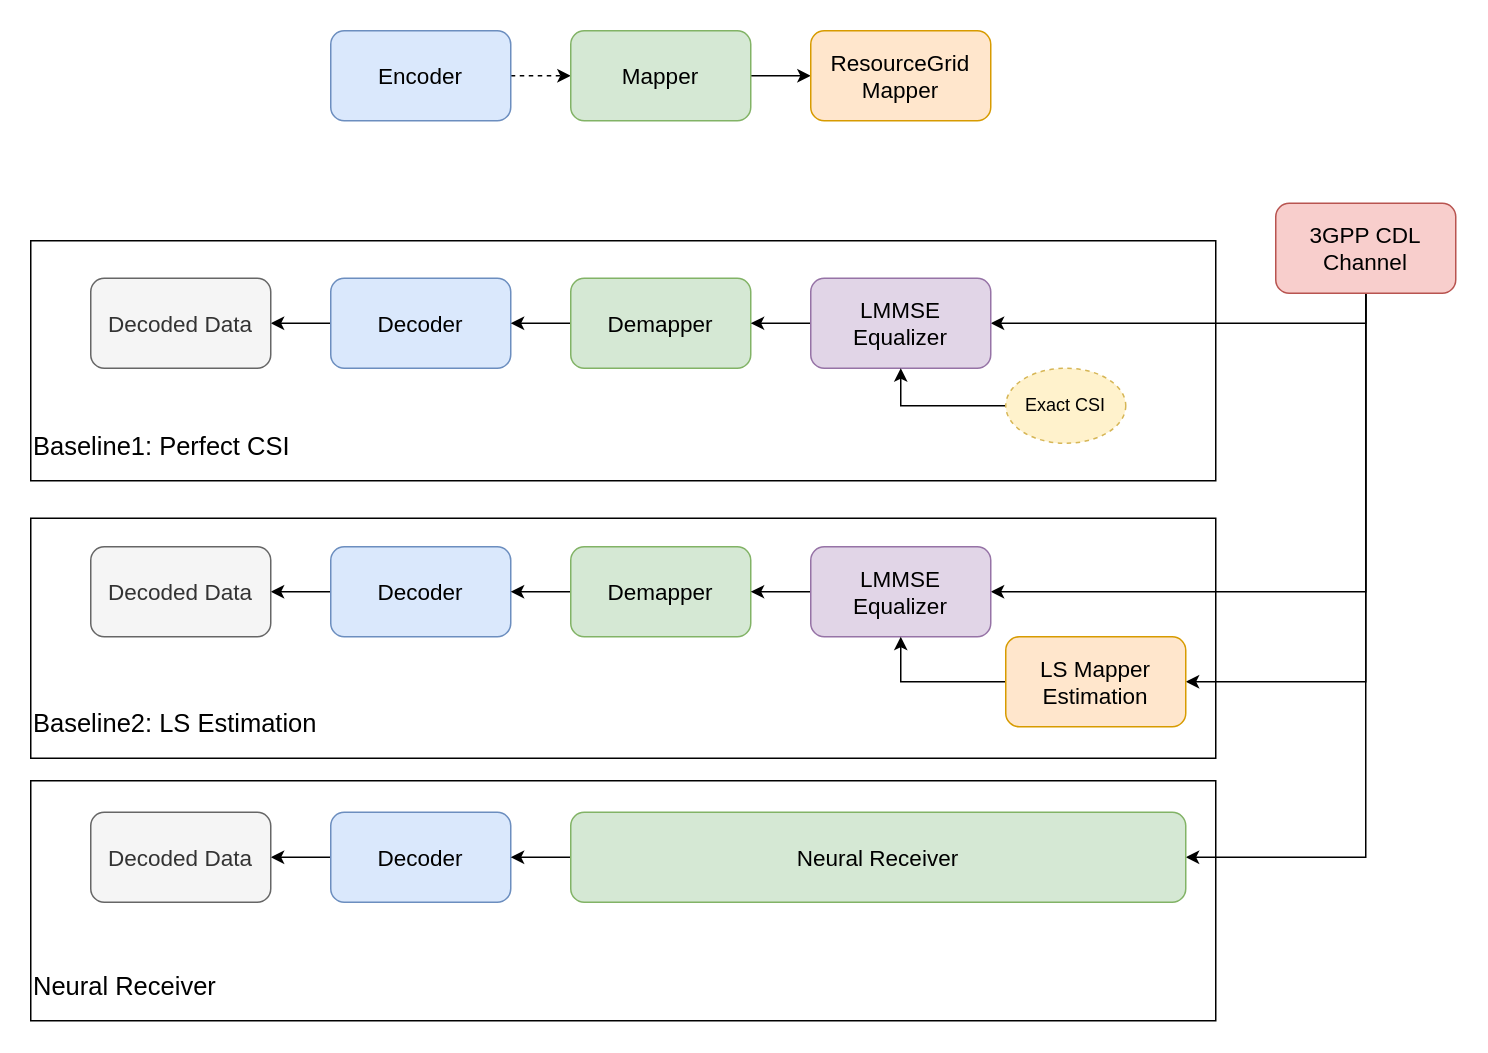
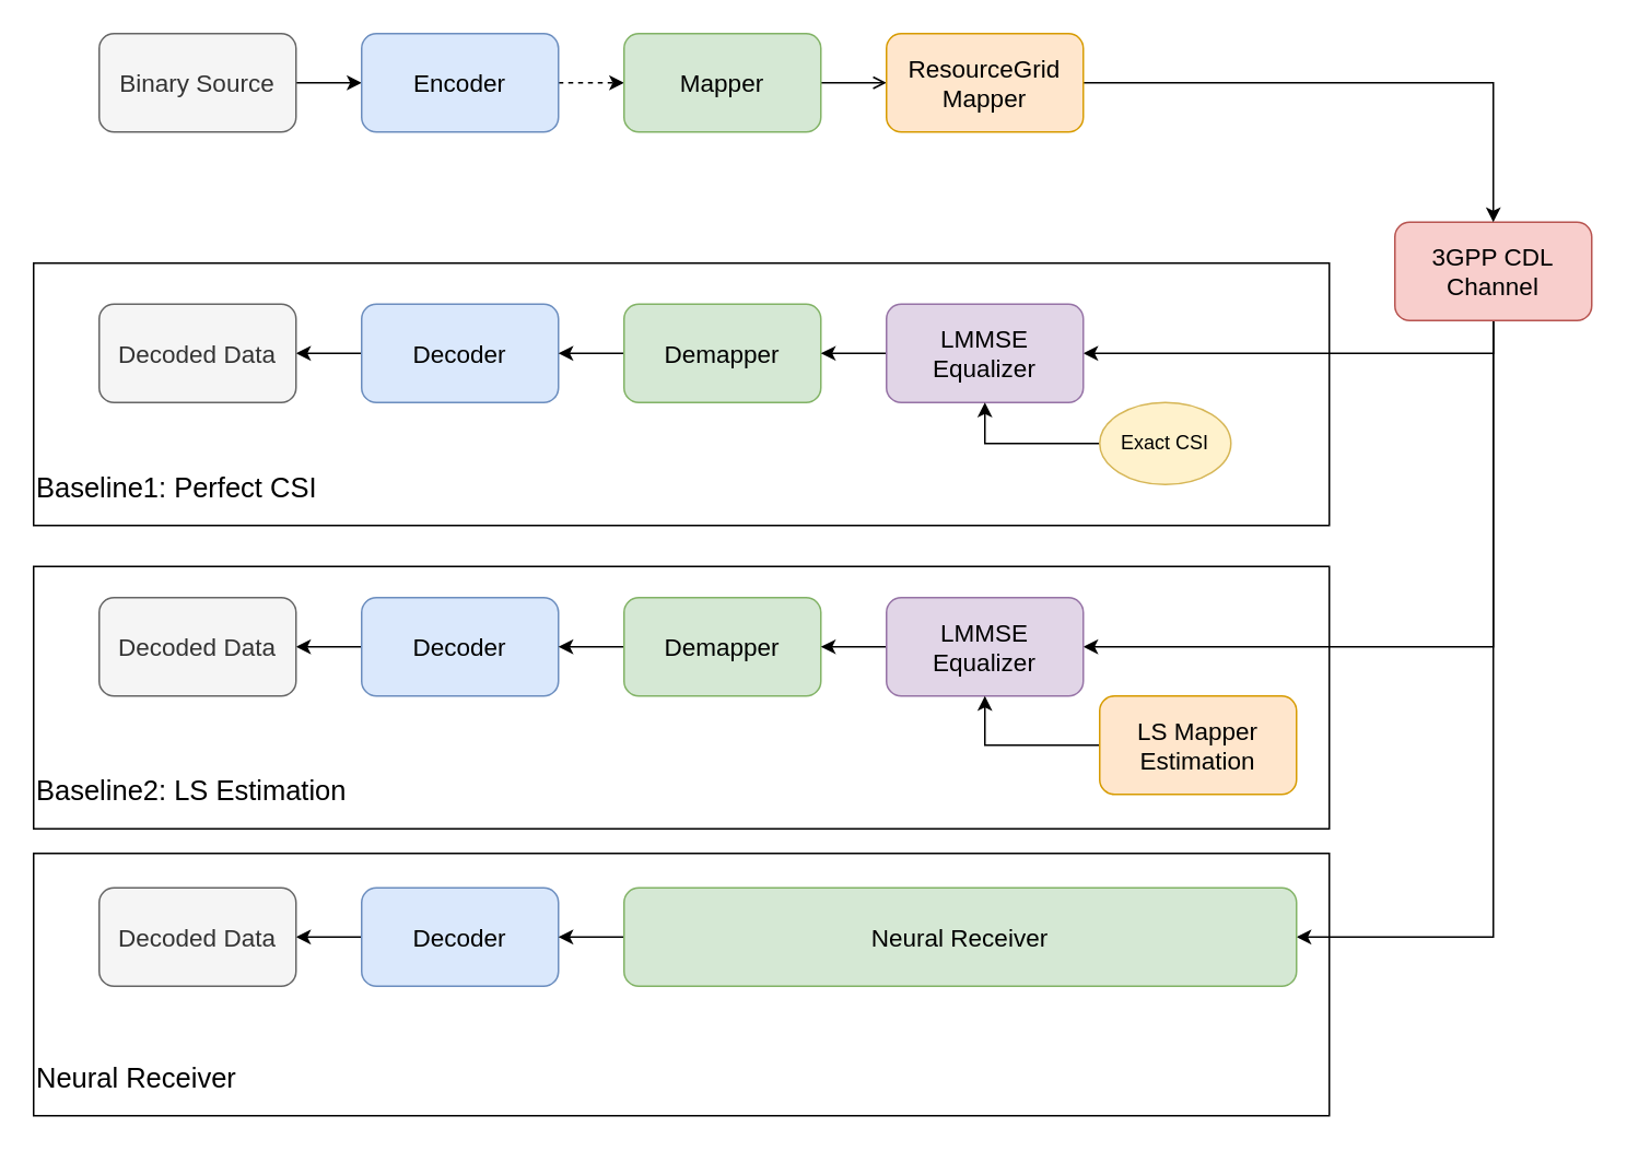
  <mxCell id="0" />
  <mxCell id="1" parent="0" />
  <mxCell id="2" value="&lt;div&gt;&lt;br&gt;&lt;/div&gt;&lt;div&gt;&lt;br&gt;&lt;/div&gt;&lt;div&gt;&lt;br&gt;&lt;/div&gt;&lt;div&gt;&lt;br&gt;&lt;/div&gt;&lt;div&gt;&lt;br&gt;&lt;/div&gt;&lt;div&gt;&lt;br&gt;&lt;/div&gt;&lt;div&gt;&lt;br&gt;&lt;/div&gt;&lt;div&gt;&lt;br&gt;&lt;/div&gt;&lt;div style=&quot;&quot;&gt;&lt;font style=&quot;font-size: 17px;&quot;&gt;Neural Receiver&lt;/font&gt;&lt;/div&gt;" style="rounded=0;whiteSpace=wrap;html=1;fillColor=none;align=left;" vertex="1" parent="1"><mxGeometry x="20" y="520" width="790" height="160" as="geometry" /></mxCell>
+ <mxCell id="3" value="" style="edgeStyle=orthogonalEdgeStyle;rounded=0;orthogonalLoop=1;jettySize=auto;html=1;fillColor=#d5e8d4;strokeColor=#000000;strokeWidth=1;fontSize=15;fontStyle=0" edge="1" parent="1" source="4" target="6"><mxGeometry relative="1" as="geometry" /></mxCell>
+ <mxCell id="4" value="Binary Source" style="rounded=1;whiteSpace=wrap;html=1;fillColor=#f5f5f5;strokeColor=#666666;strokeWidth=1;fontSize=15;fontStyle=0;fontColor=#333333;" vertex="1" parent="1"><mxGeometry x="60" y="20" width="120" height="60" as="geometry" /></mxCell>
  <mxCell id="5" value="" style="edgeStyle=orthogonalEdgeStyle;rounded=0;orthogonalLoop=1;jettySize=auto;html=1;fillColor=#d5e8d4;strokeColor=#000000;strokeWidth=1;fontSize=15;fontStyle=0;dashed=1;" edge="1" parent="1" source="6" target="8"><mxGeometry relative="1" as="geometry" /></mxCell>
  <mxCell id="6" value="Encoder" style="rounded=1;whiteSpace=wrap;html=1;fillColor=#dae8fc;strokeColor=#6c8ebf;strokeWidth=1;fontSize=15;fontStyle=0" vertex="1" parent="1"><mxGeometry x="220" y="20" width="120" height="60" as="geometry" /></mxCell>
- <mxCell id="7" style="edgeStyle=orthogonalEdgeStyle;rounded=0;orthogonalLoop=1;jettySize=auto;html=1;exitX=1;exitY=0.5;exitDx=0;exitDy=0;entryX=0;entryY=0.5;entryDx=0;entryDy=0;" edge="1" parent="1" source="8" target="15"><mxGeometry relative="1" as="geometry" /></mxCell>
+ <mxCell id="7" style="edgeStyle=orthogonalEdgeStyle;rounded=0;orthogonalLoop=1;jettySize=auto;html=1;exitX=1;exitY=0.5;exitDx=0;exitDy=0;entryX=0;entryY=0.5;entryDx=0;entryDy=0;endArrow=open;" edge="1" parent="1" source="8" target="15"><mxGeometry relative="1" as="geometry" /></mxCell>
  <mxCell id="8" value="Mapper" style="rounded=1;whiteSpace=wrap;html=1;fillColor=#d5e8d4;strokeColor=#82b366;strokeWidth=1;fontSize=15;fontStyle=0" vertex="1" parent="1"><mxGeometry x="380" y="20" width="120" height="60" as="geometry" /></mxCell>
  <mxCell id="9" style="edgeStyle=orthogonalEdgeStyle;rounded=0;orthogonalLoop=1;jettySize=auto;html=1;exitX=0.5;exitY=1;exitDx=0;exitDy=0;entryX=1;entryY=0.5;entryDx=0;entryDy=0;" edge="1" parent="1" source="13" target="25"><mxGeometry relative="1" as="geometry"><mxPoint x="670" y="230" as="targetPoint" /></mxGeometry></mxCell>
  <mxCell id="10" style="edgeStyle=orthogonalEdgeStyle;rounded=0;orthogonalLoop=1;jettySize=auto;html=1;exitX=0.5;exitY=1;exitDx=0;exitDy=0;entryX=1;entryY=0.5;entryDx=0;entryDy=0;" edge="1" parent="1" source="13" target="27"><mxGeometry relative="1" as="geometry" /></mxCell>
- <mxCell id="11" style="edgeStyle=orthogonalEdgeStyle;rounded=0;orthogonalLoop=1;jettySize=auto;html=1;exitX=0.5;exitY=1;exitDx=0;exitDy=0;entryX=1;entryY=0.5;entryDx=0;entryDy=0;" edge="1" parent="1" source="13" target="31"><mxGeometry relative="1" as="geometry" /></mxCell>
  <mxCell id="12" style="edgeStyle=orthogonalEdgeStyle;rounded=0;orthogonalLoop=1;jettySize=auto;html=1;exitX=0.5;exitY=1;exitDx=0;exitDy=0;entryX=1;entryY=0.5;entryDx=0;entryDy=0;" edge="1" parent="1" source="13" target="35"><mxGeometry relative="1" as="geometry" /></mxCell>
  <mxCell id="13" value="3GPP CDL&lt;div&gt;Channel&lt;/div&gt;" style="rounded=1;whiteSpace=wrap;html=1;fillColor=#f8cecc;strokeColor=#b85450;strokeWidth=1;fontSize=15;fontStyle=0" vertex="1" parent="1"><mxGeometry x="850" y="135" width="120" height="60" as="geometry" /></mxCell>
+ <mxCell id="14" style="edgeStyle=orthogonalEdgeStyle;rounded=0;orthogonalLoop=1;jettySize=auto;html=1;exitX=1;exitY=0.5;exitDx=0;exitDy=0;" edge="1" parent="1" source="15" target="13"><mxGeometry relative="1" as="geometry" /></mxCell>
  <mxCell id="15" value="ResourceGrid&lt;div&gt;Mapper&lt;/div&gt;" style="rounded=1;whiteSpace=wrap;html=1;fillColor=#ffe6cc;strokeColor=#d79b00;strokeWidth=1;fontSize=15;fontStyle=0" vertex="1" parent="1"><mxGeometry x="540" y="20" width="120" height="60" as="geometry" /></mxCell>
  <mxCell id="16" style="edgeStyle=orthogonalEdgeStyle;rounded=0;orthogonalLoop=1;jettySize=auto;html=1;exitX=0;exitY=0.5;exitDx=0;exitDy=0;entryX=1;entryY=0.5;entryDx=0;entryDy=0;" edge="1" parent="1" source="17" target="36"><mxGeometry relative="1" as="geometry"><mxPoint x="190" y="215" as="targetPoint" /></mxGeometry></mxCell>
  <mxCell id="17" value="Decoder" style="rounded=1;whiteSpace=wrap;html=1;fillColor=#dae8fc;strokeColor=#6c8ebf;strokeWidth=1;fontSize=15;fontStyle=0" vertex="1" parent="1"><mxGeometry x="220" y="185" width="120" height="60" as="geometry" /></mxCell>
  <mxCell id="18" style="edgeStyle=orthogonalEdgeStyle;rounded=0;orthogonalLoop=1;jettySize=auto;html=1;exitX=0;exitY=0.5;exitDx=0;exitDy=0;entryX=1;entryY=0.5;entryDx=0;entryDy=0;" edge="1" parent="1" source="19" target="17"><mxGeometry relative="1" as="geometry" /></mxCell>
  <mxCell id="19" value="Demapper" style="rounded=1;whiteSpace=wrap;html=1;fillColor=#d5e8d4;strokeColor=#82b366;strokeWidth=1;fontSize=15;fontStyle=0" vertex="1" parent="1"><mxGeometry x="380" y="185" width="120" height="60" as="geometry" /></mxCell>
  <mxCell id="20" style="edgeStyle=orthogonalEdgeStyle;rounded=0;orthogonalLoop=1;jettySize=auto;html=1;exitX=0;exitY=0.5;exitDx=0;exitDy=0;entryX=1;entryY=0.5;entryDx=0;entryDy=0;" edge="1" parent="1" source="21" target="37"><mxGeometry relative="1" as="geometry" /></mxCell>
  <mxCell id="21" value="Decoder" style="rounded=1;whiteSpace=wrap;html=1;fillColor=#dae8fc;strokeColor=#6c8ebf;strokeWidth=1;fontSize=15;fontStyle=0" vertex="1" parent="1"><mxGeometry x="220" y="364" width="120" height="60" as="geometry" /></mxCell>
  <mxCell id="22" style="edgeStyle=orthogonalEdgeStyle;rounded=0;orthogonalLoop=1;jettySize=auto;html=1;exitX=0;exitY=0.5;exitDx=0;exitDy=0;entryX=1;entryY=0.5;entryDx=0;entryDy=0;" edge="1" parent="1" source="23" target="21"><mxGeometry relative="1" as="geometry" /></mxCell>
  <mxCell id="23" value="Demapper" style="rounded=1;whiteSpace=wrap;html=1;fillColor=#d5e8d4;strokeColor=#82b366;strokeWidth=1;fontSize=15;fontStyle=0" vertex="1" parent="1"><mxGeometry x="380" y="364" width="120" height="60" as="geometry" /></mxCell>
  <mxCell id="24" style="edgeStyle=orthogonalEdgeStyle;rounded=0;orthogonalLoop=1;jettySize=auto;html=1;exitX=0;exitY=0.5;exitDx=0;exitDy=0;entryX=1;entryY=0.5;entryDx=0;entryDy=0;" edge="1" parent="1" source="25" target="19"><mxGeometry relative="1" as="geometry" /></mxCell>
  <mxCell id="25" value="LMMSE&lt;div&gt;Equalizer&lt;/div&gt;" style="rounded=1;whiteSpace=wrap;html=1;fillColor=#e1d5e7;strokeColor=#9673a6;strokeWidth=1;fontSize=15;fontStyle=0" vertex="1" parent="1"><mxGeometry x="540" y="185" width="120" height="60" as="geometry" /></mxCell>
  <mxCell id="26" style="edgeStyle=orthogonalEdgeStyle;rounded=0;orthogonalLoop=1;jettySize=auto;html=1;exitX=0;exitY=0.5;exitDx=0;exitDy=0;entryX=1;entryY=0.5;entryDx=0;entryDy=0;" edge="1" parent="1" source="27" target="23"><mxGeometry relative="1" as="geometry" /></mxCell>
  <mxCell id="27" value="LMMSE&lt;div&gt;Equalizer&lt;/div&gt;" style="rounded=1;whiteSpace=wrap;html=1;fillColor=#e1d5e7;strokeColor=#9673a6;strokeWidth=1;fontSize=15;fontStyle=0" vertex="1" parent="1"><mxGeometry x="540" y="364" width="120" height="60" as="geometry" /></mxCell>
  <mxCell id="28" style="edgeStyle=orthogonalEdgeStyle;rounded=0;orthogonalLoop=1;jettySize=auto;html=1;exitX=0;exitY=0.5;exitDx=0;exitDy=0;entryX=0.5;entryY=1;entryDx=0;entryDy=0;" edge="1" parent="1" source="29" target="25"><mxGeometry relative="1" as="geometry" /></mxCell>
- <mxCell id="29" value="Exact CSI" style="ellipse;whiteSpace=wrap;html=1;fillColor=#fff2cc;strokeColor=#d6b656;dashed=1;" vertex="1" parent="1"><mxGeometry x="670" y="245" width="80" height="50" as="geometry" /></mxCell>
+ <mxCell id="29" value="Exact CSI" style="ellipse;whiteSpace=wrap;html=1;fillColor=#fff2cc;strokeColor=#d6b656;" vertex="1" parent="1"><mxGeometry x="670" y="245" width="80" height="50" as="geometry" /></mxCell>
  <mxCell id="30" style="edgeStyle=orthogonalEdgeStyle;rounded=0;orthogonalLoop=1;jettySize=auto;html=1;exitX=0;exitY=0.5;exitDx=0;exitDy=0;entryX=0.5;entryY=1;entryDx=0;entryDy=0;" edge="1" parent="1" source="31" target="27"><mxGeometry relative="1" as="geometry" /></mxCell>
  <mxCell id="31" value="LS Mapper&lt;div&gt;Estimation&lt;/div&gt;" style="rounded=1;whiteSpace=wrap;html=1;fillColor=#ffe6cc;strokeColor=#d79b00;strokeWidth=1;fontSize=15;fontStyle=0" vertex="1" parent="1"><mxGeometry x="670" y="424" width="120" height="60" as="geometry" /></mxCell>
  <mxCell id="32" style="edgeStyle=orthogonalEdgeStyle;rounded=0;orthogonalLoop=1;jettySize=auto;html=1;exitX=0;exitY=0.5;exitDx=0;exitDy=0;entryX=1;entryY=0.5;entryDx=0;entryDy=0;" edge="1" parent="1" source="33" target="38"><mxGeometry relative="1" as="geometry" /></mxCell>
  <mxCell id="33" value="Decoder" style="rounded=1;whiteSpace=wrap;html=1;fillColor=#dae8fc;strokeColor=#6c8ebf;strokeWidth=1;fontSize=15;fontStyle=0" vertex="1" parent="1"><mxGeometry x="220" y="541" width="120" height="60" as="geometry" /></mxCell>
  <mxCell id="34" style="edgeStyle=orthogonalEdgeStyle;rounded=0;orthogonalLoop=1;jettySize=auto;html=1;exitX=0;exitY=0.5;exitDx=0;exitDy=0;entryX=1;entryY=0.5;entryDx=0;entryDy=0;" edge="1" parent="1" source="35" target="33"><mxGeometry relative="1" as="geometry" /></mxCell>
  <mxCell id="35" value="Neural Receiver" style="rounded=1;whiteSpace=wrap;html=1;fillColor=#d5e8d4;strokeColor=#82b366;strokeWidth=1;fontSize=15;fontStyle=0" vertex="1" parent="1"><mxGeometry x="380" y="541" width="410" height="60" as="geometry" /></mxCell>
  <mxCell id="36" value="Decoded Data" style="rounded=1;whiteSpace=wrap;html=1;fillColor=#f5f5f5;strokeColor=#666666;strokeWidth=1;fontSize=15;fontStyle=0;fontColor=#333333;" vertex="1" parent="1"><mxGeometry x="60" y="185" width="120" height="60" as="geometry" /></mxCell>
  <mxCell id="37" value="Decoded Data" style="rounded=1;whiteSpace=wrap;html=1;fillColor=#f5f5f5;strokeColor=#666666;strokeWidth=1;fontSize=15;fontStyle=0;fontColor=#333333;" vertex="1" parent="1"><mxGeometry x="60" y="364" width="120" height="60" as="geometry" /></mxCell>
  <mxCell id="38" value="Decoded Data" style="rounded=1;whiteSpace=wrap;html=1;fillColor=#f5f5f5;strokeColor=#666666;strokeWidth=1;fontSize=15;fontStyle=0;fontColor=#333333;" vertex="1" parent="1"><mxGeometry x="60" y="541" width="120" height="60" as="geometry" /></mxCell>
  <mxCell id="39" value="&lt;div&gt;&lt;br&gt;&lt;/div&gt;&lt;div&gt;&lt;br&gt;&lt;/div&gt;&lt;div&gt;&lt;br&gt;&lt;/div&gt;&lt;div&gt;&lt;br&gt;&lt;/div&gt;&lt;div&gt;&lt;br&gt;&lt;/div&gt;&lt;div&gt;&lt;br&gt;&lt;/div&gt;&lt;div&gt;&lt;br&gt;&lt;/div&gt;&lt;div&gt;&lt;br&gt;&lt;/div&gt;&lt;div style=&quot;&quot;&gt;&lt;font style=&quot;font-size: 17px;&quot;&gt;Baseline1: Perfect CSI&lt;/font&gt;&lt;/div&gt;" style="rounded=0;whiteSpace=wrap;html=1;fillColor=none;align=left;" vertex="1" parent="1"><mxGeometry x="20" y="160" width="790" height="160" as="geometry" /></mxCell>
  <mxCell id="40" value="&lt;div&gt;&lt;br&gt;&lt;/div&gt;&lt;div&gt;&lt;br&gt;&lt;/div&gt;&lt;div&gt;&lt;br&gt;&lt;/div&gt;&lt;div&gt;&lt;br&gt;&lt;/div&gt;&lt;div&gt;&lt;br&gt;&lt;/div&gt;&lt;div&gt;&lt;br&gt;&lt;/div&gt;&lt;div&gt;&lt;br&gt;&lt;/div&gt;&lt;div&gt;&lt;br&gt;&lt;/div&gt;&lt;div style=&quot;&quot;&gt;&lt;font style=&quot;font-size: 17px;&quot;&gt;Baseline2: LS Estimation&lt;/font&gt;&lt;/div&gt;" style="rounded=0;whiteSpace=wrap;html=1;fillColor=none;align=left;" vertex="1" parent="1"><mxGeometry x="20" y="345" width="790" height="160" as="geometry" /></mxCell>
